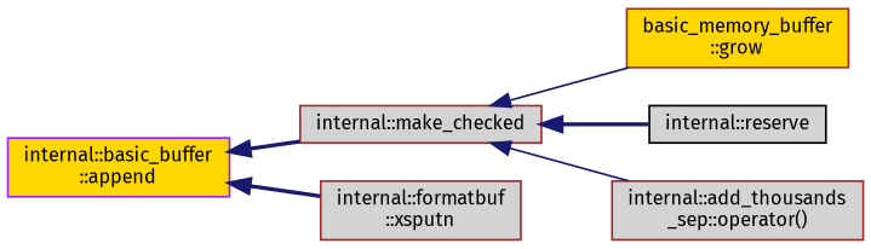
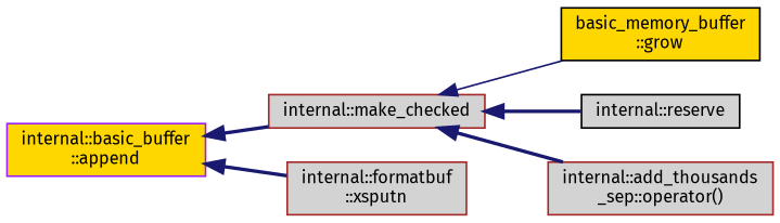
  digraph {
    fontname="Fira Sans"
    rankdir=LR
    node [color=brown fillcolor=lightgrey fontname="Fira Sans" fontsize=10 shape=record style=filled]
    edge [color=midnightblue dir=back fontname="Fira Sans" fontsize=10 labelfontname=Helvetica labelfontsize=10 style=bold]
    n1 [fontcolor=black height=0.2 label="internal::make_checked" width=0.4]
-   n2 [fillcolor=gold height=0.2 label="basic_memory_buffer\l::grow" width=0.4]
+   n2 [color=black fillcolor=gold height=0.2 label="basic_memory_buffer\l::grow" width=0.4]
    n3 [color=black height=0.2 label="internal::reserve" width=0.4]
    n4 [height=0.2 label="internal::add_thousands\l_sep::operator()" width=0.4]
    n5 [color=purple fillcolor=gold height=0.2 label="internal::basic_buffer\l::append" width=0.4]
    n6 [height=0.2 label="internal::formatbuf\l::xsputn" width=0.4]
    n1 -> n2 [style=solid]
    n1 -> n3
-   n1 -> n4 [style=solid]
+   n1 -> n4
    n5 -> n1
    n5 -> n6
  }
